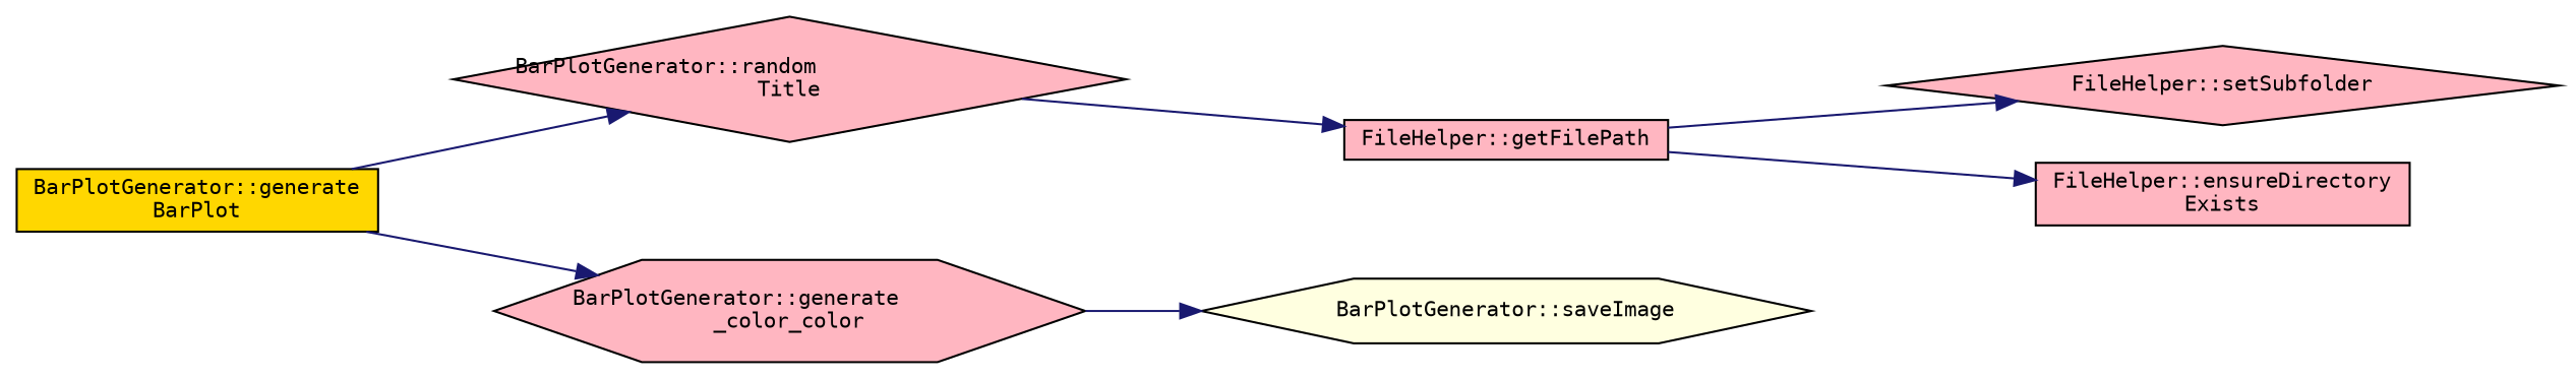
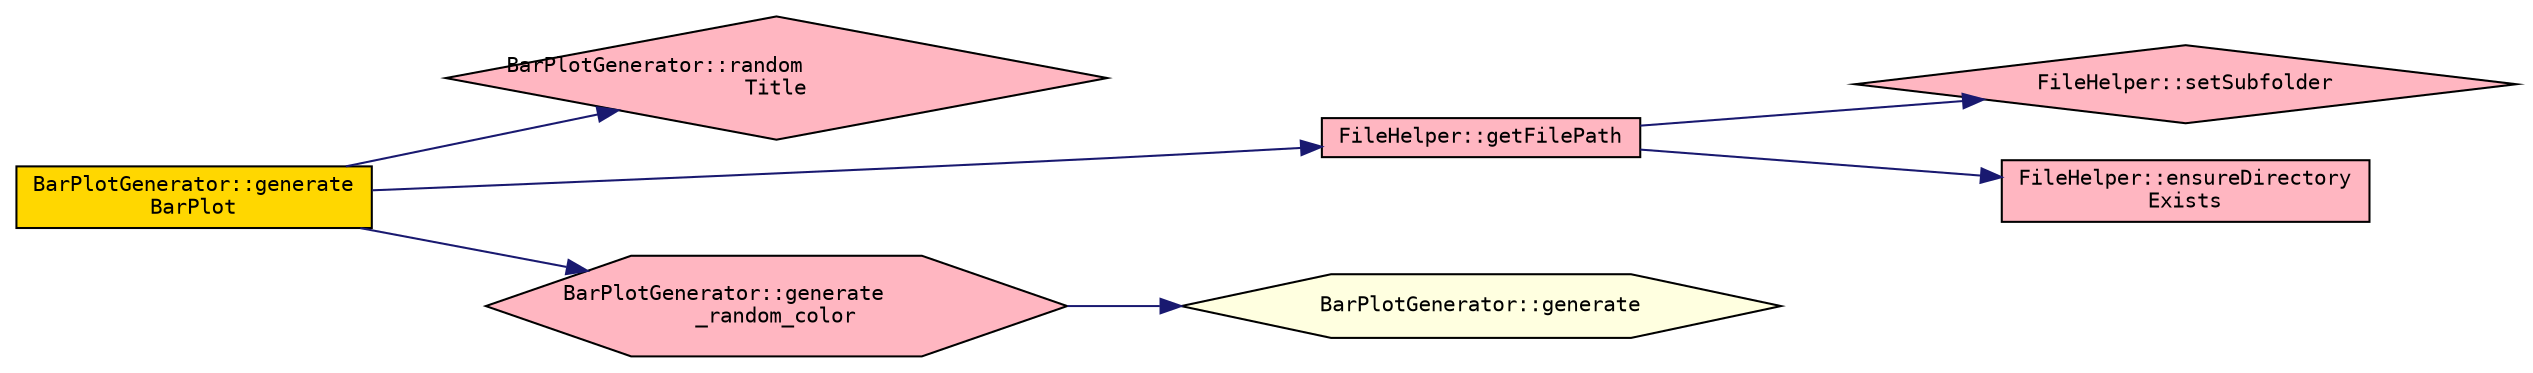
  digraph {
    fontname="DejaVu Sans Mono"
    rankdir=LR
    node [color=black fillcolor=lightpink fontname="DejaVu Sans Mono" fontsize=10 shape=box style=filled]
    edge [color=midnightblue fontname="DejaVu Sans Mono" fontsize=10 labelfontname=Helvetica labelfontsize=10 style=solid]
    n1 [fillcolor=gold fontcolor=black height=0.2 label="BarPlotGenerator::generate\lBarPlot" width=0.4]
    n2 [height=0.2 label="BarPlotGenerator::random\lTitle" shape=diamond width=0.4]
-   n3 [height=0.2 label="BarPlotGenerator::generate\l_color_color" shape=hexagon width=0.4]
+   n3 [height=0.2 label="BarPlotGenerator::generate\l_random_color" shape=hexagon width=0.4]
    n4 [height=0.2 label="FileHelper::getFilePath" width=0.4]
-   n5 [fillcolor=lightyellow height=0.2 label="BarPlotGenerator::saveImage" shape=hexagon width=0.4]
+   n5 [fillcolor=lightyellow height=0.2 label="BarPlotGenerator::generate" shape=hexagon width=0.4]
    n6 [height=0.2 label="FileHelper::setSubfolder" shape=diamond width=0.4]
    n7 [height=0.2 label="FileHelper::ensureDirectory\lExists" width=0.4]
    n1 -> n2
    n1 -> n3
-   n2 -> n4
+   n1 -> n4
    n3 -> n5
    n4 -> n6
    n4 -> n7
  }
